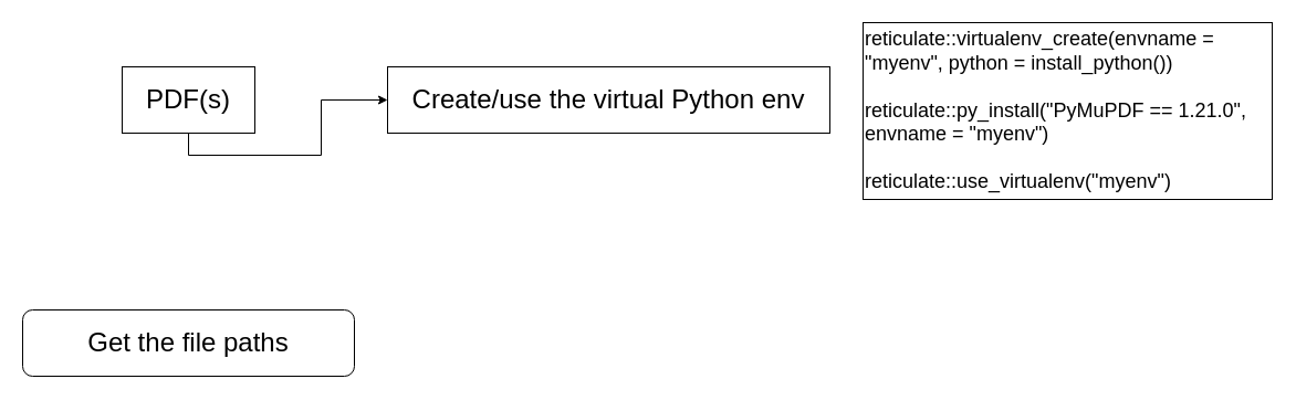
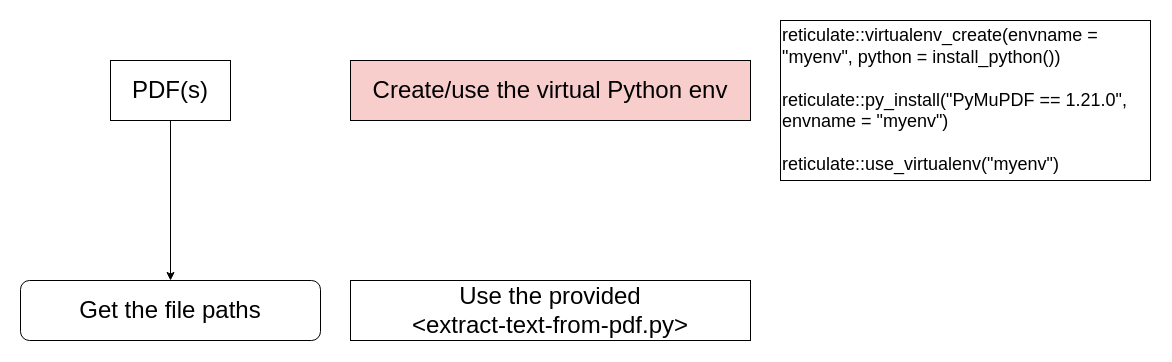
  <mxCell id="0" />
  <mxCell id="1" parent="0" />
- <mxCell id="2" style="edgeStyle=orthogonalEdgeStyle;rounded=0;orthogonalLoop=1;jettySize=auto;html=1;exitX=0.5;exitY=1;exitDx=0;exitDy=0;" edge="1" parent="1" source="3" target="4"><mxGeometry relative="1" as="geometry" /></mxCell>
+ <mxCell id="2" style="edgeStyle=orthogonalEdgeStyle;rounded=0;orthogonalLoop=1;jettySize=auto;html=1;exitX=0.5;exitY=1;exitDx=0;exitDy=0;entryX=0.5;entryY=0;entryDx=0;entryDy=0;" edge="1" parent="1" source="3" target="7"><mxGeometry relative="1" as="geometry" /></mxCell>
  <mxCell id="3" value="&lt;font style=&quot;font-size: 24px;&quot;&gt;PDF(s)&lt;/font&gt;" style="rounded=0;whiteSpace=wrap;html=1;" vertex="1" parent="1"><mxGeometry x="110" y="60" width="120" height="60" as="geometry" /></mxCell>
- <mxCell id="4" value="&lt;font style=&quot;font-size: 24px;&quot;&gt;Create/use the virtual Python env&lt;/font&gt;" style="rounded=0;whiteSpace=wrap;html=1;" vertex="1" parent="1"><mxGeometry x="350" y="60" width="400" height="60" as="geometry" /></mxCell>
+ <mxCell id="4" value="&lt;font style=&quot;font-size: 24px;&quot;&gt;Create/use the virtual Python env&lt;/font&gt;" style="rounded=0;whiteSpace=wrap;html=1;fillColor=#f8cecc;" vertex="1" parent="1"><mxGeometry x="350" y="60" width="400" height="60" as="geometry" /></mxCell>
  <mxCell id="5" value="&lt;div style=&quot;font-size: 18px;&quot;&gt;&lt;font style=&quot;font-size: 18px;&quot;&gt;reticulate::virtualenv_create(envname = &quot;myenv&quot;, python = install_python())&lt;/font&gt;&lt;/div&gt;&lt;div style=&quot;font-size: 18px;&quot;&gt;&lt;font style=&quot;font-size: 18px;&quot;&gt;&lt;br&gt;&lt;/font&gt;&lt;/div&gt;&lt;div style=&quot;font-size: 18px;&quot;&gt;&lt;font style=&quot;font-size: 18px;&quot;&gt;reticulate::py_install(&quot;PyMuPDF == 1.21.0&quot;, envname = &quot;myenv&quot;)&lt;/font&gt;&lt;/div&gt;&lt;div style=&quot;font-size: 18px;&quot;&gt;&lt;font style=&quot;font-size: 18px;&quot;&gt;&lt;br&gt;&lt;/font&gt;&lt;/div&gt;&lt;div style=&quot;font-size: 18px;&quot;&gt;&lt;font style=&quot;font-size: 18px;&quot;&gt;reticulate::use_virtualenv(&quot;myenv&quot;)&lt;/font&gt;&lt;/div&gt;" style="rounded=0;whiteSpace=wrap;html=1;align=left;" vertex="1" parent="1"><mxGeometry x="780" y="20" width="370" height="160" as="geometry" /></mxCell>
+ <mxCell id="6" value="&lt;span style=&quot;font-size: 24px;&quot;&gt;Use the provided &lt;br&gt;&amp;lt;extract-text-from-pdf.py&amp;gt;&lt;/span&gt;" style="rounded=0;whiteSpace=wrap;html=1;" vertex="1" parent="1"><mxGeometry x="350" y="280" width="400" height="60" as="geometry" /></mxCell>
  <mxCell id="7" value="&lt;span style=&quot;font-size: 24px;&quot;&gt;Get the file paths&lt;/span&gt;" style="whiteSpace=wrap;html=1;rounded=1;" vertex="1" parent="1"><mxGeometry x="20" y="280" width="300" height="60" as="geometry" /></mxCell>
